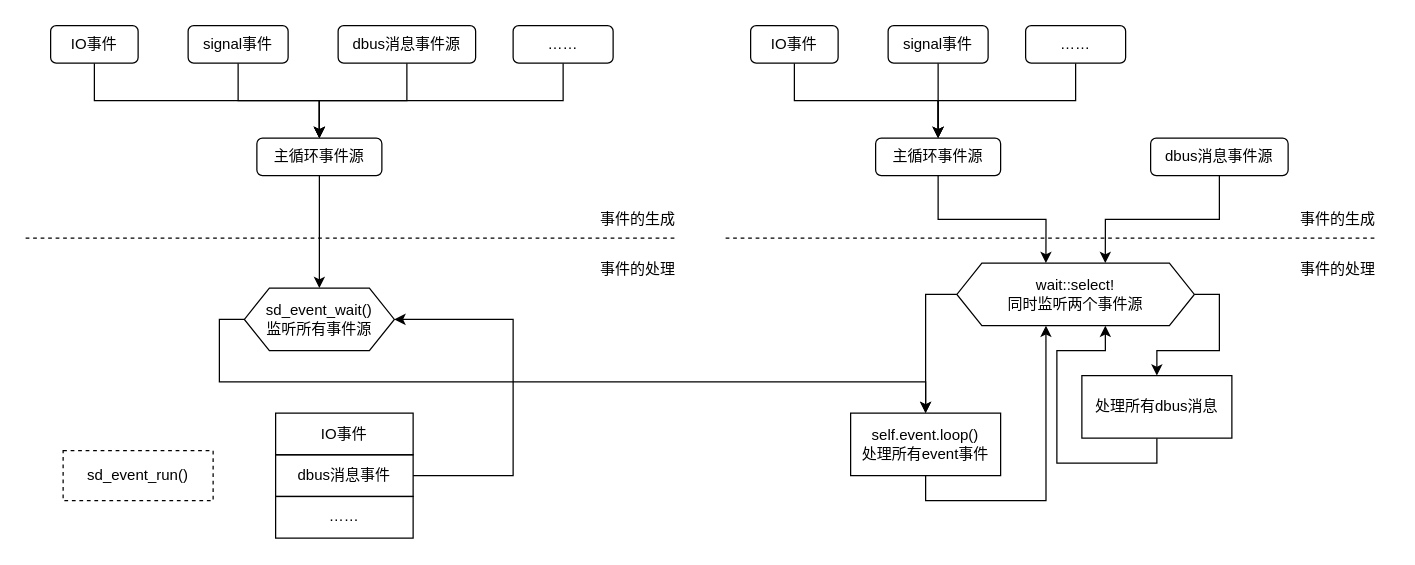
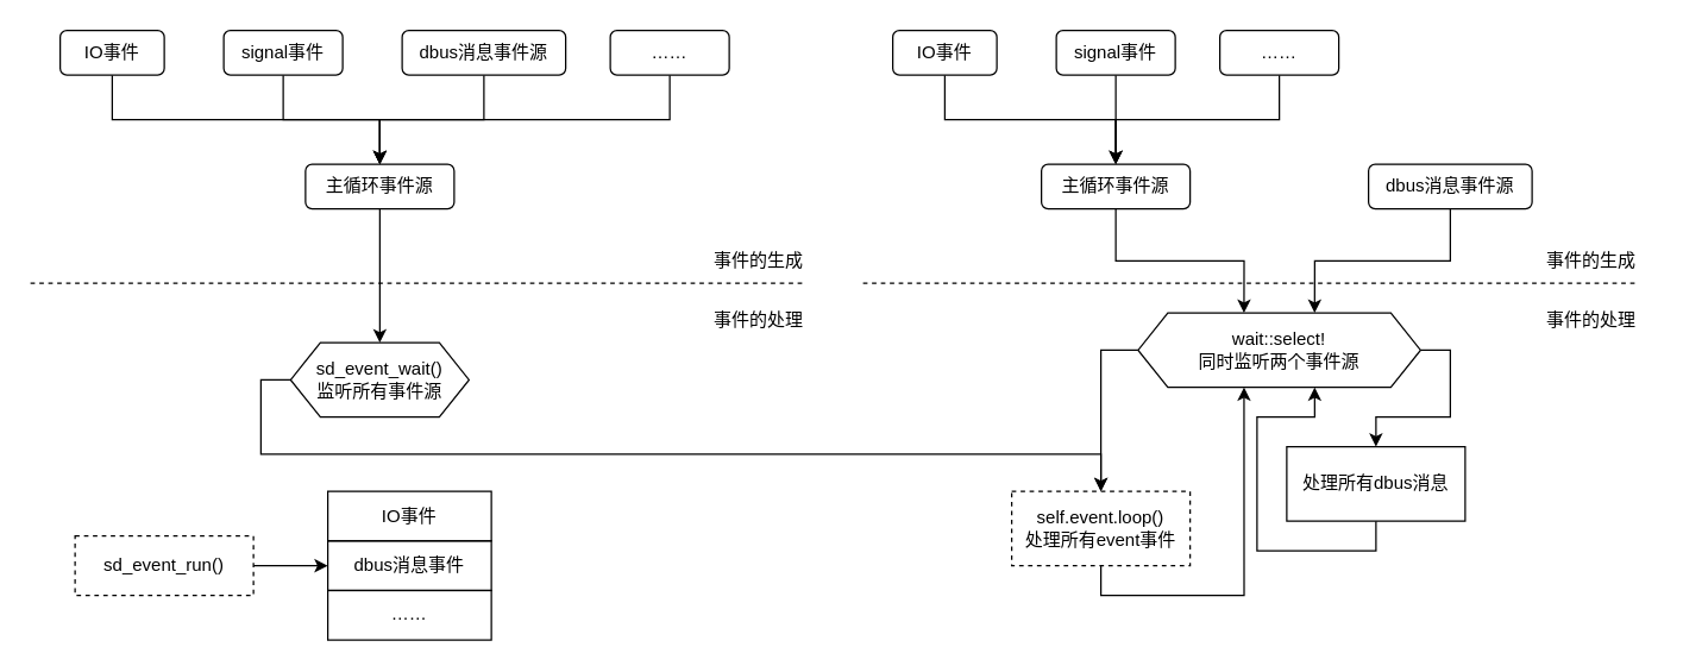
  <mxCell id="0" />
  <mxCell id="1" parent="0" />
  <mxCell id="2" style="edgeStyle=orthogonalEdgeStyle;rounded=0;orthogonalLoop=1;jettySize=auto;html=1;exitX=0.5;exitY=1;exitDx=0;exitDy=0;entryX=0.5;entryY=0;entryDx=0;entryDy=0;" edge="1" parent="1" source="3" target="9"><mxGeometry relative="1" as="geometry" /></mxCell>
  <mxCell id="3" value="IO事件" style="rounded=1;whiteSpace=wrap;html=1;" vertex="1" parent="1"><mxGeometry x="600" y="20" width="70" height="30" as="geometry" /></mxCell>
  <mxCell id="4" style="edgeStyle=orthogonalEdgeStyle;rounded=0;orthogonalLoop=1;jettySize=auto;html=1;exitX=0.5;exitY=1;exitDx=0;exitDy=0;" edge="1" parent="1" source="5"><mxGeometry relative="1" as="geometry"><mxPoint x="750" y="110" as="targetPoint" /></mxGeometry></mxCell>
  <mxCell id="5" value="signal事件" style="rounded=1;whiteSpace=wrap;html=1;" vertex="1" parent="1"><mxGeometry x="710" y="20" width="80" height="30" as="geometry" /></mxCell>
  <mxCell id="6" style="edgeStyle=orthogonalEdgeStyle;rounded=0;orthogonalLoop=1;jettySize=auto;html=1;exitX=0.5;exitY=1;exitDx=0;exitDy=0;entryX=0.5;entryY=0;entryDx=0;entryDy=0;" edge="1" parent="1" source="7" target="9"><mxGeometry relative="1" as="geometry" /></mxCell>
  <mxCell id="7" value="……" style="rounded=1;whiteSpace=wrap;html=1;" vertex="1" parent="1"><mxGeometry x="820" y="20" width="80" height="30" as="geometry" /></mxCell>
  <mxCell id="8" style="edgeStyle=orthogonalEdgeStyle;rounded=0;orthogonalLoop=1;jettySize=auto;html=1;exitX=0.5;exitY=1;exitDx=0;exitDy=0;entryX=0.375;entryY=0;entryDx=0;entryDy=0;" edge="1" parent="1" source="9" target="14"><mxGeometry relative="1" as="geometry" /></mxCell>
  <mxCell id="9" value="主循环事件源" style="rounded=1;whiteSpace=wrap;html=1;" vertex="1" parent="1"><mxGeometry x="700" y="110" width="100" height="30" as="geometry" /></mxCell>
  <mxCell id="10" style="edgeStyle=orthogonalEdgeStyle;rounded=0;orthogonalLoop=1;jettySize=auto;html=1;exitX=0.5;exitY=1;exitDx=0;exitDy=0;entryX=0.625;entryY=0;entryDx=0;entryDy=0;" edge="1" parent="1" source="11" target="14"><mxGeometry relative="1" as="geometry" /></mxCell>
  <mxCell id="11" value="dbus消息事件源" style="rounded=1;whiteSpace=wrap;html=1;" vertex="1" parent="1"><mxGeometry x="920" y="110" width="110" height="30" as="geometry" /></mxCell>
  <mxCell id="12" style="edgeStyle=orthogonalEdgeStyle;rounded=0;orthogonalLoop=1;jettySize=auto;html=1;exitX=0;exitY=0.5;exitDx=0;exitDy=0;entryX=0.5;entryY=0;entryDx=0;entryDy=0;" edge="1" parent="1" source="14" target="16"><mxGeometry relative="1" as="geometry" /></mxCell>
  <mxCell id="13" style="edgeStyle=orthogonalEdgeStyle;rounded=0;orthogonalLoop=1;jettySize=auto;html=1;exitX=1;exitY=0.5;exitDx=0;exitDy=0;" edge="1" parent="1" source="14" target="18"><mxGeometry relative="1" as="geometry" /></mxCell>
  <mxCell id="14" value="&lt;div&gt;wait::select!&lt;/div&gt;&lt;div&gt;同时监听两个事件源&lt;br&gt;&lt;/div&gt;" style="shape=hexagon;perimeter=hexagonPerimeter2;whiteSpace=wrap;html=1;fixedSize=1;" vertex="1" parent="1"><mxGeometry x="765" y="210" width="190" height="50" as="geometry" /></mxCell>
  <mxCell id="15" style="edgeStyle=orthogonalEdgeStyle;rounded=0;orthogonalLoop=1;jettySize=auto;html=1;exitX=0.5;exitY=1;exitDx=0;exitDy=0;entryX=0.375;entryY=1;entryDx=0;entryDy=0;" edge="1" parent="1" source="16" target="14"><mxGeometry relative="1" as="geometry" /></mxCell>
- <mxCell id="16" value="&lt;div&gt;self.event.loop()&lt;/div&gt;&lt;div&gt;处理所有event事件&lt;br&gt;&lt;/div&gt;" style="rounded=0;whiteSpace=wrap;html=1;" vertex="1" parent="1"><mxGeometry x="680" y="330" width="120" height="50" as="geometry" /></mxCell>
+ <mxCell id="16" value="&lt;div&gt;self.event.loop()&lt;/div&gt;&lt;div&gt;处理所有event事件&lt;br&gt;&lt;/div&gt;" style="rounded=0;whiteSpace=wrap;html=1;dashed=1;" vertex="1" parent="1"><mxGeometry x="680" y="330" width="120" height="50" as="geometry" /></mxCell>
  <mxCell id="17" style="edgeStyle=orthogonalEdgeStyle;rounded=0;orthogonalLoop=1;jettySize=auto;html=1;exitX=0.5;exitY=1;exitDx=0;exitDy=0;entryX=0.625;entryY=1;entryDx=0;entryDy=0;" edge="1" parent="1" source="18" target="14"><mxGeometry relative="1" as="geometry" /></mxCell>
  <mxCell id="18" value="处理所有dbus消息" style="rounded=0;whiteSpace=wrap;html=1;" vertex="1" parent="1"><mxGeometry x="865" y="300" width="120" height="50" as="geometry" /></mxCell>
  <mxCell id="19" value="" style="endArrow=none;dashed=1;html=1;rounded=0;" edge="1" parent="1"><mxGeometry width="50" height="50" relative="1" as="geometry"><mxPoint x="580" y="190" as="sourcePoint" /><mxPoint x="1100" y="190" as="targetPoint" /></mxGeometry></mxCell>
  <mxCell id="20" value="事件的生成" style="text;html=1;strokeColor=none;fillColor=none;align=center;verticalAlign=middle;whiteSpace=wrap;rounded=0;" vertex="1" parent="1"><mxGeometry x="1030" y="160" width="80" height="30" as="geometry" /></mxCell>
  <mxCell id="21" value="事件的处理" style="text;html=1;strokeColor=none;fillColor=none;align=center;verticalAlign=middle;whiteSpace=wrap;rounded=0;" vertex="1" parent="1"><mxGeometry x="1030" y="200" width="80" height="30" as="geometry" /></mxCell>
  <mxCell id="22" style="edgeStyle=orthogonalEdgeStyle;rounded=0;orthogonalLoop=1;jettySize=auto;html=1;exitX=0.5;exitY=1;exitDx=0;exitDy=0;entryX=0.5;entryY=0;entryDx=0;entryDy=0;" edge="1" source="23" target="29" parent="1"><mxGeometry relative="1" as="geometry" /></mxCell>
  <mxCell id="23" value="IO事件" style="rounded=1;whiteSpace=wrap;html=1;" vertex="1" parent="1"><mxGeometry x="40" y="20" width="70" height="30" as="geometry" /></mxCell>
  <mxCell id="24" style="edgeStyle=orthogonalEdgeStyle;rounded=0;orthogonalLoop=1;jettySize=auto;html=1;exitX=0.5;exitY=1;exitDx=0;exitDy=0;entryX=0.5;entryY=0;entryDx=0;entryDy=0;" edge="1" parent="1" source="25" target="29"><mxGeometry relative="1" as="geometry" /></mxCell>
  <mxCell id="25" value="signal事件" style="rounded=1;whiteSpace=wrap;html=1;" vertex="1" parent="1"><mxGeometry x="150" y="20" width="80" height="30" as="geometry" /></mxCell>
  <mxCell id="26" style="edgeStyle=orthogonalEdgeStyle;rounded=0;orthogonalLoop=1;jettySize=auto;html=1;exitX=0.5;exitY=1;exitDx=0;exitDy=0;entryX=0.5;entryY=0;entryDx=0;entryDy=0;" edge="1" source="27" target="29" parent="1"><mxGeometry relative="1" as="geometry" /></mxCell>
  <mxCell id="27" value="……" style="rounded=1;whiteSpace=wrap;html=1;" vertex="1" parent="1"><mxGeometry x="410" y="20" width="80" height="30" as="geometry" /></mxCell>
  <mxCell id="28" style="edgeStyle=orthogonalEdgeStyle;rounded=0;orthogonalLoop=1;jettySize=auto;html=1;exitX=0.5;exitY=1;exitDx=0;exitDy=0;" edge="1" parent="1" source="29" target="38"><mxGeometry relative="1" as="geometry" /></mxCell>
  <mxCell id="29" value="主循环事件源" style="rounded=1;whiteSpace=wrap;html=1;" vertex="1" parent="1"><mxGeometry x="205" y="110" width="100" height="30" as="geometry" /></mxCell>
  <mxCell id="30" style="edgeStyle=orthogonalEdgeStyle;rounded=0;orthogonalLoop=1;jettySize=auto;html=1;exitX=0.5;exitY=1;exitDx=0;exitDy=0;entryX=0.5;entryY=0;entryDx=0;entryDy=0;" edge="1" parent="1" source="31" target="29"><mxGeometry relative="1" as="geometry" /></mxCell>
  <mxCell id="31" value="dbus消息事件源" style="rounded=1;whiteSpace=wrap;html=1;" vertex="1" parent="1"><mxGeometry x="270" y="20" width="110" height="30" as="geometry" /></mxCell>
+ <mxCell id="32" style="edgeStyle=orthogonalEdgeStyle;rounded=0;orthogonalLoop=1;jettySize=auto;html=1;exitX=1;exitY=0.5;exitDx=0;exitDy=0;entryX=0;entryY=0.5;entryDx=0;entryDy=0;" edge="1" parent="1" source="33" target="41"><mxGeometry relative="1" as="geometry" /></mxCell>
  <mxCell id="33" value="sd_event_run()" style="rounded=0;whiteSpace=wrap;html=1;dashed=1;" vertex="1" parent="1"><mxGeometry x="50" y="360" width="120" height="40" as="geometry" /></mxCell>
  <mxCell id="34" value="" style="endArrow=none;dashed=1;html=1;rounded=0;" edge="1" parent="1"><mxGeometry width="50" height="50" relative="1" as="geometry"><mxPoint x="20" y="190" as="sourcePoint" /><mxPoint x="540" y="190" as="targetPoint" /></mxGeometry></mxCell>
  <mxCell id="35" value="事件的生成" style="text;html=1;strokeColor=none;fillColor=none;align=center;verticalAlign=middle;whiteSpace=wrap;rounded=0;" vertex="1" parent="1"><mxGeometry x="470" y="160" width="80" height="30" as="geometry" /></mxCell>
  <mxCell id="36" value="事件的处理" style="text;html=1;strokeColor=none;fillColor=none;align=center;verticalAlign=middle;whiteSpace=wrap;rounded=0;" vertex="1" parent="1"><mxGeometry x="470" y="200" width="80" height="30" as="geometry" /></mxCell>
  <mxCell id="37" style="edgeStyle=orthogonalEdgeStyle;rounded=0;orthogonalLoop=1;jettySize=auto;html=1;exitX=0;exitY=0.5;exitDx=0;exitDy=0;" edge="1" parent="1" source="38" target="16"><mxGeometry relative="1" as="geometry" /></mxCell>
  <mxCell id="38" value="&lt;div&gt;sd_event_wait()&lt;/div&gt;&lt;div&gt;监听所有事件源&lt;br&gt;&lt;/div&gt;" style="shape=hexagon;perimeter=hexagonPerimeter2;whiteSpace=wrap;html=1;fixedSize=1;" vertex="1" parent="1"><mxGeometry x="195" y="230" width="120" height="50" as="geometry" /></mxCell>
  <mxCell id="39" value="" style="group" vertex="1" connectable="0" parent="1"><mxGeometry x="220" y="330" width="110" height="100" as="geometry" /></mxCell>
  <mxCell id="40" value="IO事件" style="rounded=0;whiteSpace=wrap;html=1;fillColor=none;" vertex="1" parent="39"><mxGeometry width="110.0" height="33.333" as="geometry" /></mxCell>
  <mxCell id="41" value="dbus消息事件" style="rounded=0;whiteSpace=wrap;html=1;fillColor=none;" vertex="1" parent="39"><mxGeometry y="33.333" width="110.0" height="33.333" as="geometry" /></mxCell>
  <mxCell id="42" value="……" style="rounded=0;whiteSpace=wrap;html=1;fillColor=none;" vertex="1" parent="39"><mxGeometry y="66.667" width="110.0" height="33.333" as="geometry" /></mxCell>
- <mxCell id="43" style="edgeStyle=orthogonalEdgeStyle;rounded=0;orthogonalLoop=1;jettySize=auto;html=1;exitX=1;exitY=0.5;exitDx=0;exitDy=0;entryX=1;entryY=0.5;entryDx=0;entryDy=0;" edge="1" parent="1" source="41" target="38"><mxGeometry relative="1" as="geometry"><Array as="points"><mxPoint x="410" y="380" /><mxPoint x="410" y="255" /></Array></mxGeometry></mxCell>
